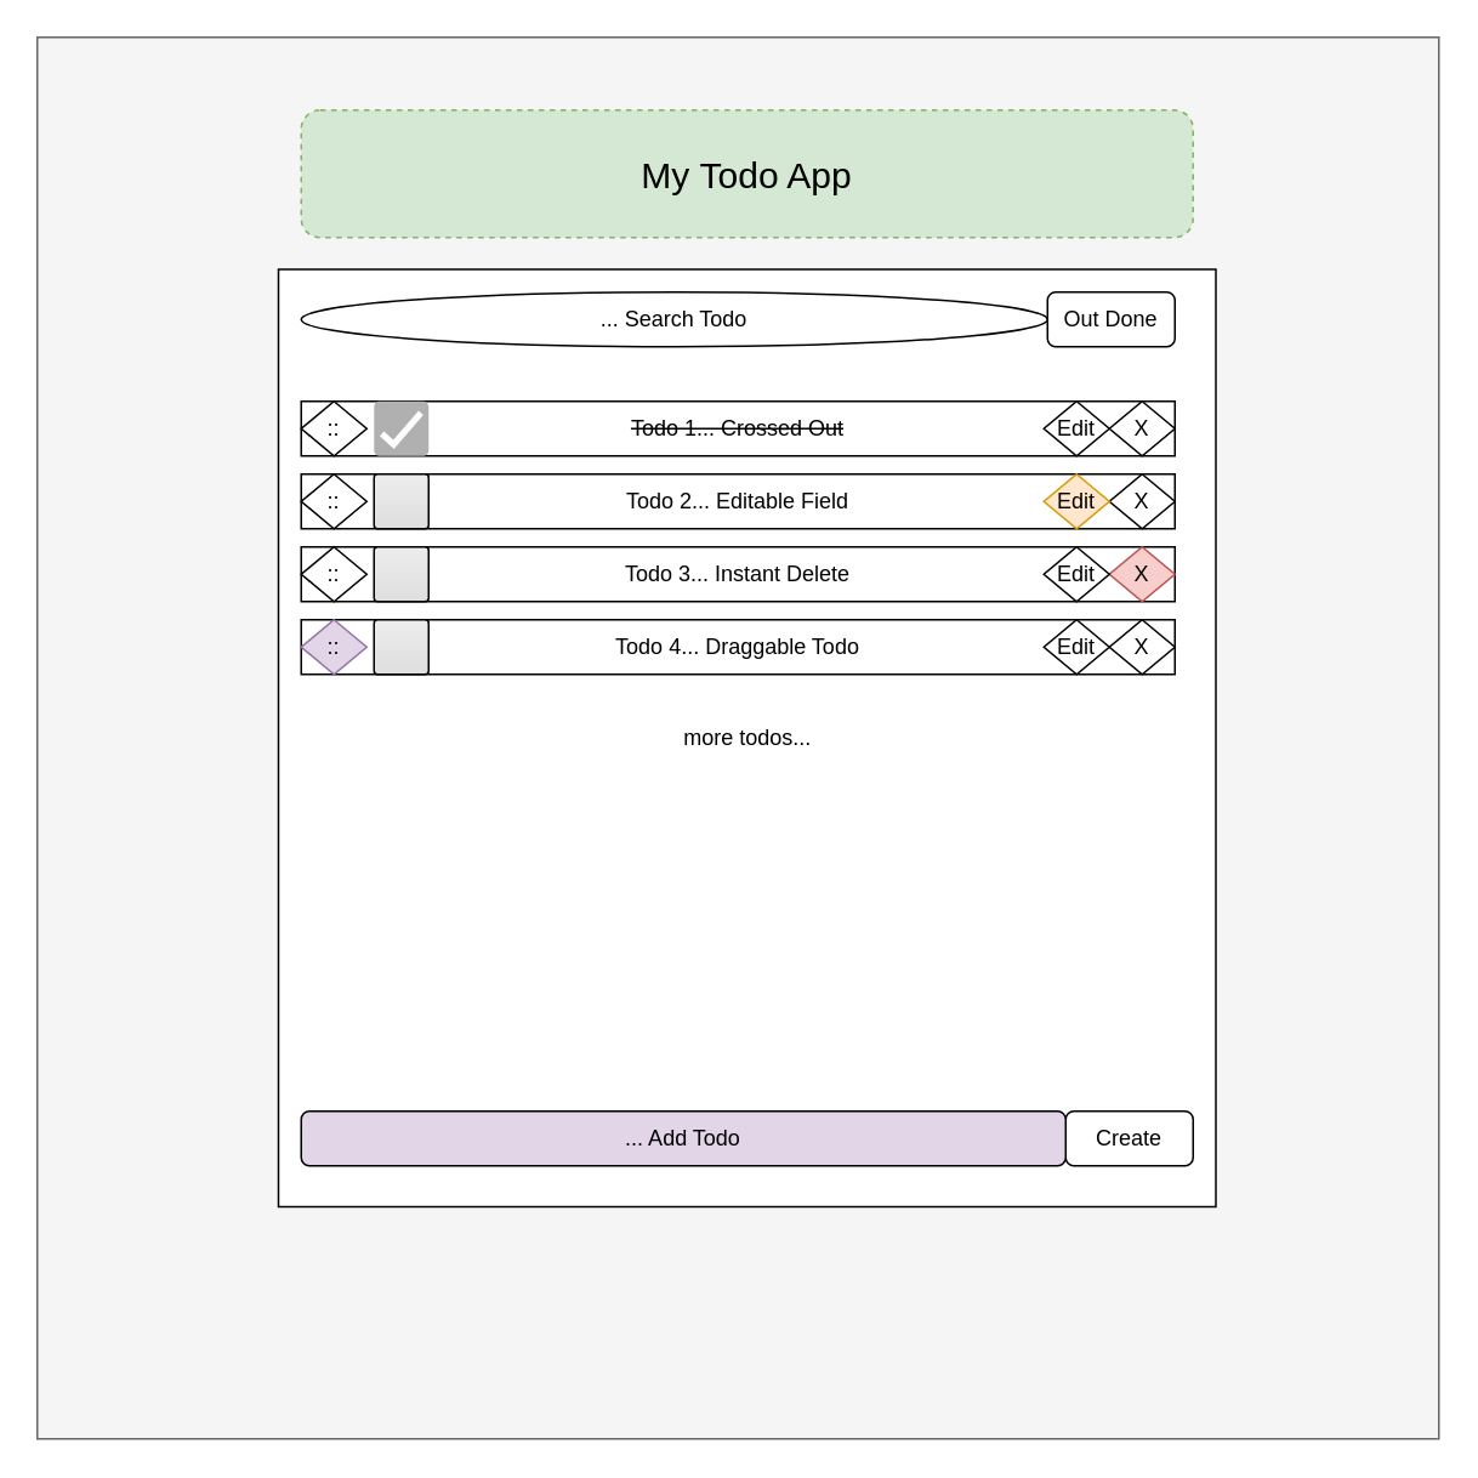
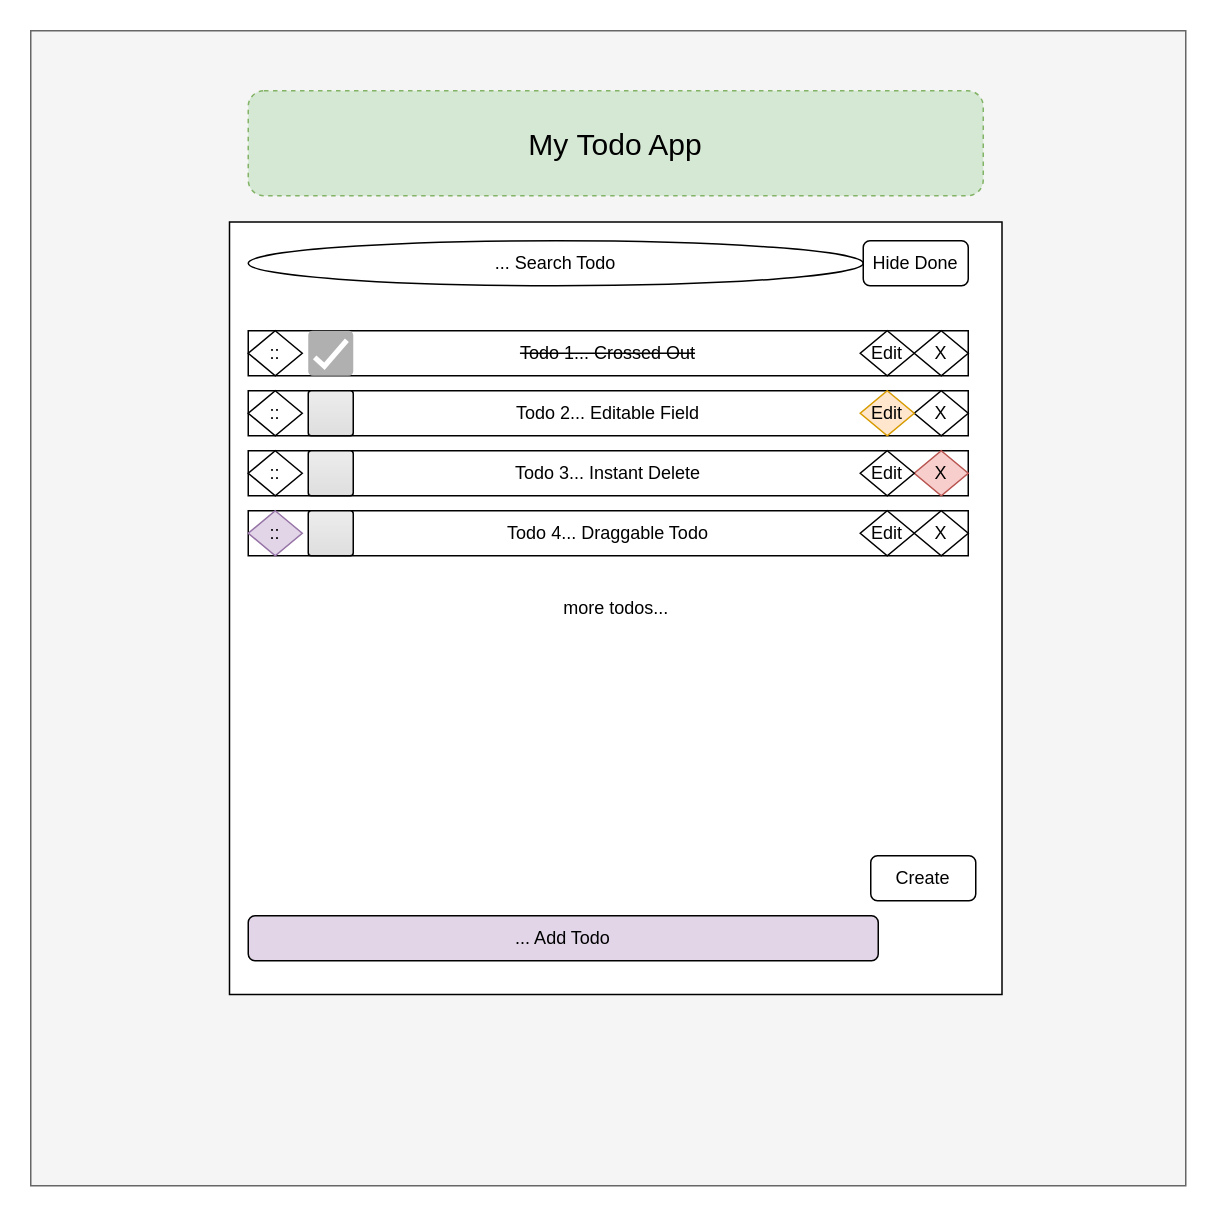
  <mxCell id="0" />
  <mxCell id="1" parent="0" />
  <mxCell id="2" value="" style="whiteSpace=wrap;html=1;aspect=fixed;fillColor=#f5f5f5;fontColor=#333333;strokeColor=#666666;" vertex="1" parent="1"><mxGeometry x="20" y="20" width="770" height="770" as="geometry" /></mxCell>
  <mxCell id="3" value="more todos..." style="whiteSpace=wrap;html=1;aspect=fixed;" vertex="1" parent="1"><mxGeometry x="152.5" y="147.5" width="515" height="515" as="geometry" /></mxCell>
  <mxCell id="4" value="&lt;font style=&quot;font-size: 20px;&quot;&gt;My&amp;nbsp;&lt;/font&gt;&lt;span style=&quot;font-size: 20px; background-color: transparent; color: light-dark(rgb(0, 0, 0), rgb(255, 255, 255));&quot;&gt;Todo App&lt;/span&gt;" style="rounded=1;whiteSpace=wrap;html=1;fillColor=#d5e8d4;strokeColor=#82b366;dashed=1;" vertex="1" parent="1"><mxGeometry x="165" y="60" width="490" height="70" as="geometry" /></mxCell>
  <mxCell id="5" value="... Search Todo" style="ellipse;whiteSpace=wrap;html=1;" vertex="1" parent="1"><mxGeometry x="165" y="160" width="410" height="30" as="geometry" /></mxCell>
  <mxCell id="6" value="&lt;strike&gt;Todo 1... Crossed Out&lt;/strike&gt;" style="rounded=0;whiteSpace=wrap;html=1;" vertex="1" parent="1"><mxGeometry x="165" y="220" width="480" height="30" as="geometry" /></mxCell>
  <mxCell id="7" value="Todo 2... Editable Field" style="rounded=0;whiteSpace=wrap;html=1;" vertex="1" parent="1"><mxGeometry x="165" y="260" width="480" height="30" as="geometry" /></mxCell>
  <mxCell id="8" value="Todo 3... Instant Delete" style="rounded=0;whiteSpace=wrap;html=1;" vertex="1" parent="1"><mxGeometry x="165" y="300" width="480" height="30" as="geometry" /></mxCell>
  <mxCell id="9" value="Todo 4... Draggable Todo" style="rounded=0;whiteSpace=wrap;html=1;" vertex="1" parent="1"><mxGeometry x="165" y="340" width="480" height="30" as="geometry" /></mxCell>
  <mxCell id="10" value="::" style="rhombus;whiteSpace=wrap;html=1;fillColor=#e1d5e7;strokeColor=#9673a6;" vertex="1" parent="1"><mxGeometry x="165" y="340" width="36" height="30" as="geometry" /></mxCell>
  <mxCell id="11" value="X" style="rhombus;whiteSpace=wrap;html=1;" vertex="1" parent="1"><mxGeometry x="609" y="220" width="36" height="30" as="geometry" /></mxCell>
  <mxCell id="12" value="X" style="rhombus;whiteSpace=wrap;html=1;" vertex="1" parent="1"><mxGeometry x="609" y="260" width="36" height="30" as="geometry" /></mxCell>
  <mxCell id="13" value="X" style="rhombus;whiteSpace=wrap;html=1;fillColor=#f8cecc;strokeColor=#b85450;" vertex="1" parent="1"><mxGeometry x="609" y="300" width="36" height="30" as="geometry" /></mxCell>
  <mxCell id="14" value="X" style="rhombus;whiteSpace=wrap;html=1;" vertex="1" parent="1"><mxGeometry x="609" y="340" width="36" height="30" as="geometry" /></mxCell>
  <mxCell id="15" value="::" style="rhombus;whiteSpace=wrap;html=1;" vertex="1" parent="1"><mxGeometry x="165" y="300" width="36" height="30" as="geometry" /></mxCell>
  <mxCell id="16" value="::" style="rhombus;whiteSpace=wrap;html=1;" vertex="1" parent="1"><mxGeometry x="165" y="260" width="36" height="30" as="geometry" /></mxCell>
  <mxCell id="17" value="::" style="rhombus;whiteSpace=wrap;html=1;" vertex="1" parent="1"><mxGeometry x="165" y="220" width="36" height="30" as="geometry" /></mxCell>
  <mxCell id="18" value="Edit" style="rhombus;whiteSpace=wrap;html=1;" vertex="1" parent="1"><mxGeometry x="573" y="340" width="36" height="30" as="geometry" /></mxCell>
  <mxCell id="19" value="Edit" style="rhombus;whiteSpace=wrap;html=1;" vertex="1" parent="1"><mxGeometry x="573" y="300" width="36" height="30" as="geometry" /></mxCell>
  <mxCell id="20" value="Edit" style="rhombus;whiteSpace=wrap;html=1;fillColor=#ffe6cc;strokeColor=#d79b00;" vertex="1" parent="1"><mxGeometry x="573" y="260" width="36" height="30" as="geometry" /></mxCell>
  <mxCell id="21" value="Edit" style="rhombus;whiteSpace=wrap;html=1;" vertex="1" parent="1"><mxGeometry x="573" y="220" width="36" height="30" as="geometry" /></mxCell>
  <mxCell id="22" value="" style="html=1;shadow=0;dashed=0;shape=mxgraph.bootstrap.checkbox2;labelPosition=right;verticalLabelPosition=middle;align=left;verticalAlign=middle;gradientColor=#DEDEDE;fillColor=#EDEDED;checked=0;spacing=5;checkedFill=#0085FC;checkedStroke=#ffffff;sketch=0;" vertex="1" parent="1"><mxGeometry x="205" y="340" width="30" height="30" as="geometry" /></mxCell>
  <mxCell id="23" value="" style="html=1;shadow=0;dashed=0;shape=mxgraph.bootstrap.checkbox2;labelPosition=right;verticalLabelPosition=middle;align=left;verticalAlign=middle;gradientColor=#DEDEDE;fillColor=#EDEDED;checked=0;spacing=5;checkedFill=#0085FC;checkedStroke=#ffffff;sketch=0;" vertex="1" parent="1"><mxGeometry x="205" y="300" width="30" height="30" as="geometry" /></mxCell>
  <mxCell id="24" value="" style="html=1;shadow=0;dashed=0;shape=mxgraph.bootstrap.checkbox2;labelPosition=right;verticalLabelPosition=middle;align=left;verticalAlign=middle;gradientColor=#DEDEDE;fillColor=#EDEDED;checked=0;spacing=5;checkedFill=#0085FC;checkedStroke=#ffffff;sketch=0;" vertex="1" parent="1"><mxGeometry x="205" y="260" width="30" height="30" as="geometry" /></mxCell>
  <mxCell id="25" value="" style="dashed=0;labelPosition=right;align=left;shape=mxgraph.gmdl.checkbox;strokeColor=none;fillColor=#B0B0B0;strokeWidth=2;aspect=fixed;sketch=0;html=1;" vertex="1" parent="1"><mxGeometry x="205" y="220" width="30" height="30" as="geometry" /></mxCell>
- <mxCell id="26" value="Out Done" style="rounded=1;whiteSpace=wrap;html=1;" vertex="1" parent="1"><mxGeometry x="575" y="160" width="70" height="30" as="geometry" /></mxCell>
- <mxCell id="27" value="Create" style="rounded=1;whiteSpace=wrap;html=1;" vertex="1" parent="1"><mxGeometry x="585" y="610" width="70" height="30" as="geometry" /></mxCell>
+ <mxCell id="26" value="Hide Done" style="rounded=1;whiteSpace=wrap;html=1;" vertex="1" parent="1"><mxGeometry x="575" y="160" width="70" height="30" as="geometry" /></mxCell>
+ <mxCell id="27" value="Create" style="rounded=1;whiteSpace=wrap;html=1;" vertex="1" parent="1"><mxGeometry x="580" y="570" width="70" height="30" as="geometry" /></mxCell>
  <mxCell id="28" value="... Add Todo" style="rounded=1;whiteSpace=wrap;html=1;fillColor=#e1d5e7;" vertex="1" parent="1"><mxGeometry x="165" y="610" width="420" height="30" as="geometry" /></mxCell>
